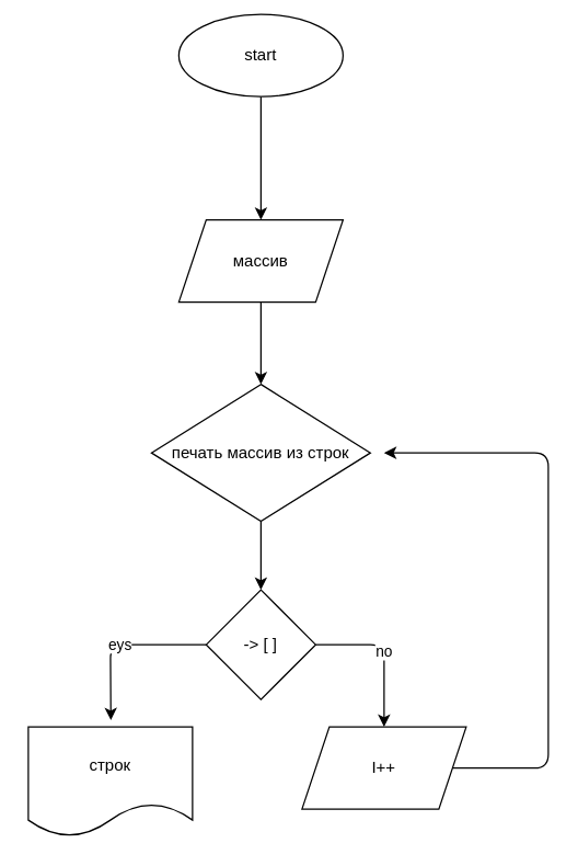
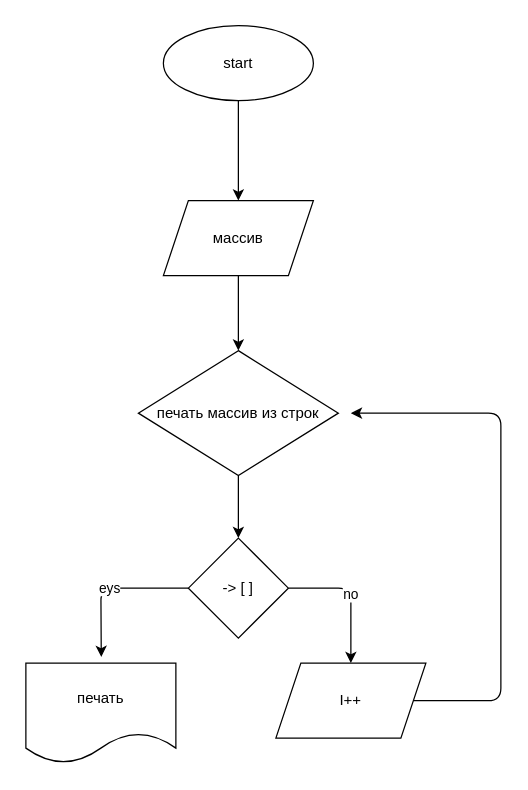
  <mxCell id="0" />
  <mxCell id="1" parent="0" />
  <mxCell id="2" value="" style="edgeStyle=none;html=1;" parent="1" source="3" edge="1"><mxGeometry relative="1" as="geometry"><mxPoint x="190" y="160" as="targetPoint" /></mxGeometry></mxCell>
- <mxCell id="3" value="start" style="ellipse;whiteSpace=wrap;html=1;" parent="1" vertex="1"><mxGeometry x="130" y="10" width="120" height="60" as="geometry" /></mxCell>
+ <mxCell id="3" value="start" style="ellipse;whiteSpace=wrap;html=1;" parent="1" vertex="1"><mxGeometry x="130" y="20" width="120" height="60" as="geometry" /></mxCell>
  <mxCell id="4" style="edgeStyle=none;html=1;exitX=0.5;exitY=1;exitDx=0;exitDy=0;" parent="1" source="5" target="7" edge="1"><mxGeometry relative="1" as="geometry"><mxPoint x="190" y="270" as="targetPoint" /></mxGeometry></mxCell>
  <mxCell id="5" value="массив" style="shape=parallelogram;perimeter=parallelogramPerimeter;whiteSpace=wrap;html=1;fixedSize=1;" parent="1" vertex="1"><mxGeometry x="130" y="160" width="120" height="60" as="geometry" /></mxCell>
  <mxCell id="6" style="edgeStyle=none;html=1;entryX=0.5;entryY=0;entryDx=0;entryDy=0;" parent="1" source="7" target="10" edge="1"><mxGeometry relative="1" as="geometry" /></mxCell>
  <mxCell id="7" value="печать массив из строк" style="rhombus;whiteSpace=wrap;html=1;" parent="1" vertex="1"><mxGeometry x="110" y="280" width="160" height="100" as="geometry" /></mxCell>
  <mxCell id="8" value="eys" style="edgeStyle=none;html=1;exitX=0;exitY=0.5;exitDx=0;exitDy=0;entryX=0.586;entryY=-0.083;entryDx=0;entryDy=0;entryPerimeter=0;" parent="1" source="10" edge="1"><mxGeometry relative="1" as="geometry"><mxPoint x="80.32" y="525.02" as="targetPoint" /><Array as="points"><mxPoint x="80" y="470" /></Array></mxGeometry></mxCell>
  <mxCell id="9" value="no" style="edgeStyle=none;html=1;exitX=1;exitY=0.5;exitDx=0;exitDy=0;entryX=0.5;entryY=0;entryDx=0;entryDy=0;" parent="1" source="10" target="12" edge="1"><mxGeometry relative="1" as="geometry"><Array as="points"><mxPoint x="280" y="470" /></Array></mxGeometry></mxCell>
  <mxCell id="10" value="-&amp;gt; [ ]" style="rhombus;whiteSpace=wrap;html=1;" parent="1" vertex="1"><mxGeometry x="150" y="430" width="80" height="80" as="geometry" /></mxCell>
  <mxCell id="11" style="edgeStyle=none;html=1;exitX=1;exitY=0.5;exitDx=0;exitDy=0;" parent="1" source="12" edge="1"><mxGeometry relative="1" as="geometry"><mxPoint x="280" y="330" as="targetPoint" /><Array as="points"><mxPoint x="400" y="560" /><mxPoint x="400" y="330" /></Array></mxGeometry></mxCell>
  <mxCell id="12" value="I++" style="shape=parallelogram;perimeter=parallelogramPerimeter;whiteSpace=wrap;html=1;fixedSize=1;" parent="1" vertex="1"><mxGeometry x="220" y="530" width="120" height="60" as="geometry" /></mxCell>
- <mxCell id="13" value="строк" style="shape=document;whiteSpace=wrap;html=1;boundedLbl=1;" parent="1" vertex="1"><mxGeometry x="20" y="530" width="120" height="80" as="geometry" /></mxCell>
+ <mxCell id="13" value="печать" style="shape=document;whiteSpace=wrap;html=1;boundedLbl=1;" parent="1" vertex="1"><mxGeometry x="20" y="530" width="120" height="80" as="geometry" /></mxCell>
